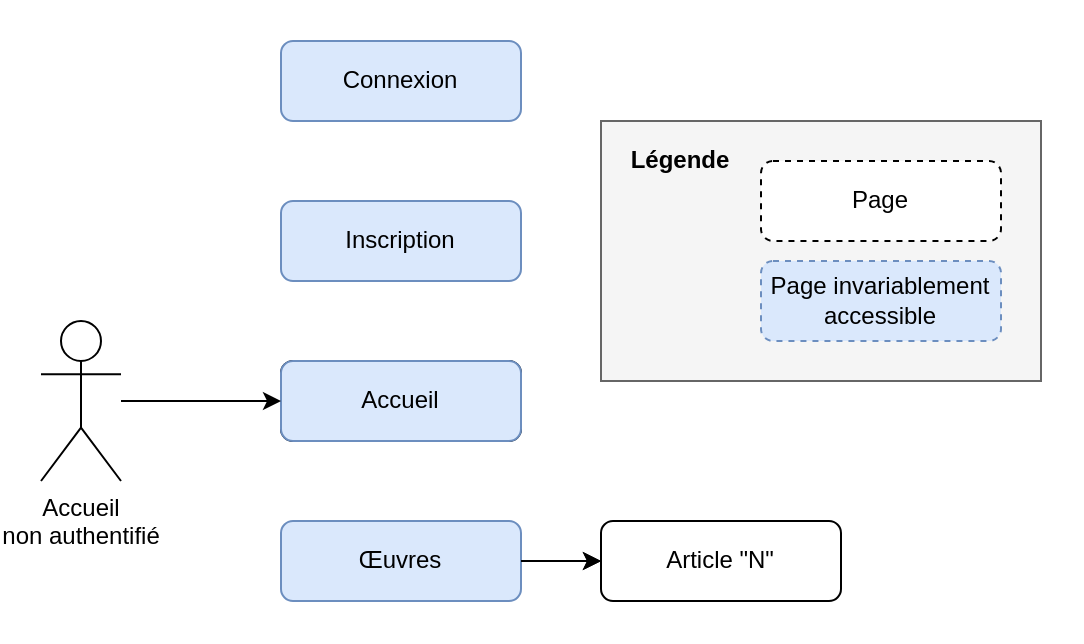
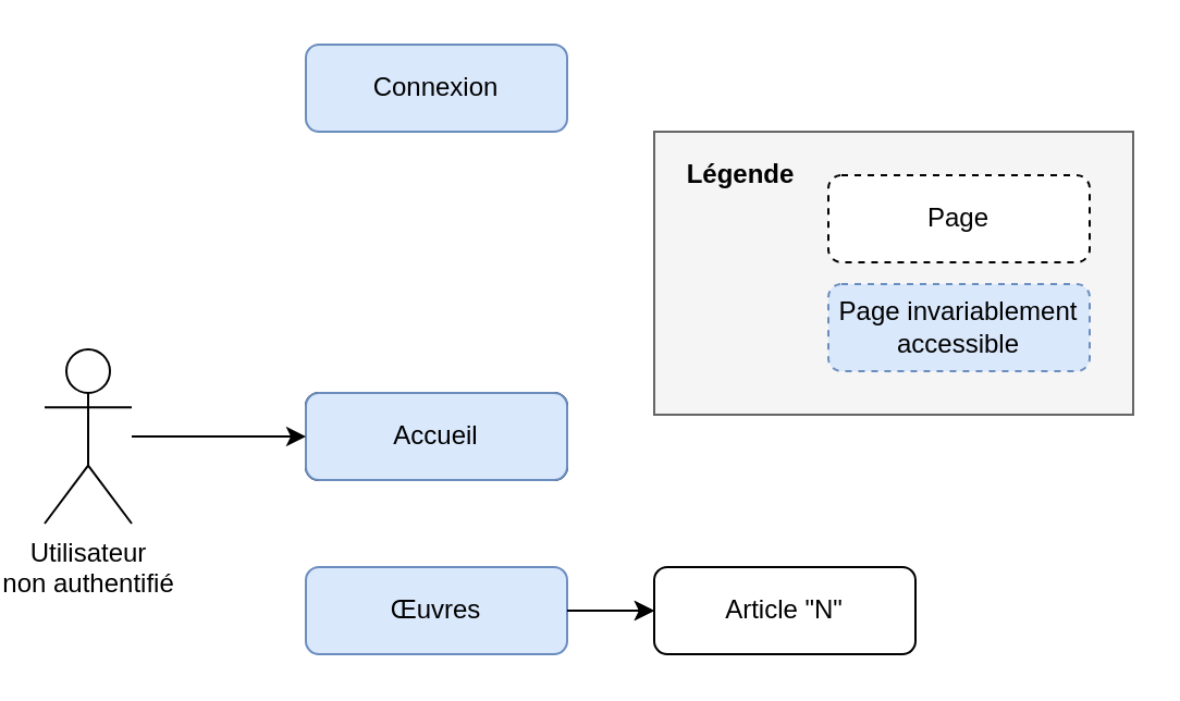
  <mxCell id="0" />
  <mxCell id="1" parent="0" />
  <mxCell id="2" value="Accueil" style="rounded=1;whiteSpace=wrap;html=1;" parent="1" vertex="1"><mxGeometry x="140" y="180" width="120" height="40" as="geometry" /></mxCell>
  <mxCell id="3" value="Connexion" style="rounded=1;whiteSpace=wrap;html=1;fillColor=#dae8fc;strokeColor=#6c8ebf;" parent="1" vertex="1"><mxGeometry x="140" y="20" width="120" height="40" as="geometry" /></mxCell>
- <mxCell id="4" value="Inscription" style="rounded=1;whiteSpace=wrap;html=1;fillColor=#dae8fc;strokeColor=#6c8ebf;" parent="1" vertex="1"><mxGeometry x="140" y="100" width="120" height="40" as="geometry" /></mxCell>
  <mxCell id="5" value="" style="edgeStyle=orthogonalEdgeStyle;rounded=0;orthogonalLoop=1;jettySize=auto;html=1;" parent="1" source="6" target="7" edge="1"><mxGeometry relative="1" as="geometry" /></mxCell>
  <mxCell id="6" value="Œuvres" style="rounded=1;whiteSpace=wrap;html=1;fillColor=#dae8fc;strokeColor=#6c8ebf;" parent="1" vertex="1"><mxGeometry x="140" y="260" width="120" height="40" as="geometry" /></mxCell>
  <mxCell id="7" value="Article &quot;N&quot;" style="rounded=1;whiteSpace=wrap;html=1;" parent="1" vertex="1"><mxGeometry x="300" y="260" width="120" height="40" as="geometry" /></mxCell>
  <mxCell id="8" value="" style="endArrow=classic;html=1;" parent="1" source="6" target="7" edge="1"><mxGeometry width="50" height="50" relative="1" as="geometry"><mxPoint x="230" y="590" as="sourcePoint" /><mxPoint x="280" y="540" as="targetPoint" /></mxGeometry></mxCell>
  <mxCell id="9" value="Accueil" style="rounded=1;whiteSpace=wrap;html=1;fillColor=#dae8fc;strokeColor=#6c8ebf;" parent="1" vertex="1"><mxGeometry x="140" y="180" width="120" height="40" as="geometry" /></mxCell>
  <mxCell id="10" value="" style="group;container=1;" parent="1" vertex="1" connectable="0"><mxGeometry x="300" y="60" width="220" height="130" as="geometry" /></mxCell>
  <mxCell id="11" value="" style="rounded=0;whiteSpace=wrap;html=1;fillColor=#f5f5f5;strokeColor=#666666;fontColor=#333333;" parent="10" vertex="1"><mxGeometry width="220" height="130" as="geometry" /></mxCell>
  <mxCell id="12" value="Légende" style="text;html=1;strokeColor=none;fillColor=none;align=center;verticalAlign=middle;whiteSpace=wrap;rounded=0;fontStyle=1" parent="10" vertex="1"><mxGeometry y="10" width="80" height="20" as="geometry" /></mxCell>
  <mxCell id="13" value="Page" style="rounded=1;whiteSpace=wrap;html=1;dashed=1;" vertex="1" parent="10"><mxGeometry x="80" y="20" width="120" height="40" as="geometry" /></mxCell>
  <mxCell id="14" value="Page invariablement accessible" style="rounded=1;whiteSpace=wrap;html=1;fillColor=#dae8fc;strokeColor=#6c8ebf;dashed=1;" parent="10" vertex="1"><mxGeometry x="80" y="70" width="120" height="40" as="geometry" /></mxCell>
- <mxCell id="15" value="Accueil&lt;br&gt;non authentifié" style="shape=umlActor;verticalLabelPosition=bottom;labelBackgroundColor=#ffffff;verticalAlign=top;html=1;" parent="1" vertex="1"><mxGeometry x="20" y="160" width="40" height="80" as="geometry" /></mxCell>
+ <mxCell id="15" value="Utilisateur&lt;br&gt;non authentifié" style="shape=umlActor;verticalLabelPosition=bottom;labelBackgroundColor=#ffffff;verticalAlign=top;html=1;" parent="1" vertex="1"><mxGeometry x="20" y="160" width="40" height="80" as="geometry" /></mxCell>
  <mxCell id="16" value="" style="edgeStyle=orthogonalEdgeStyle;rounded=0;orthogonalLoop=1;jettySize=auto;html=1;" parent="1" source="15" target="9" edge="1"><mxGeometry relative="1" as="geometry"><mxPoint x="130" y="450" as="sourcePoint" /><mxPoint x="130" y="350" as="targetPoint" /></mxGeometry></mxCell>
